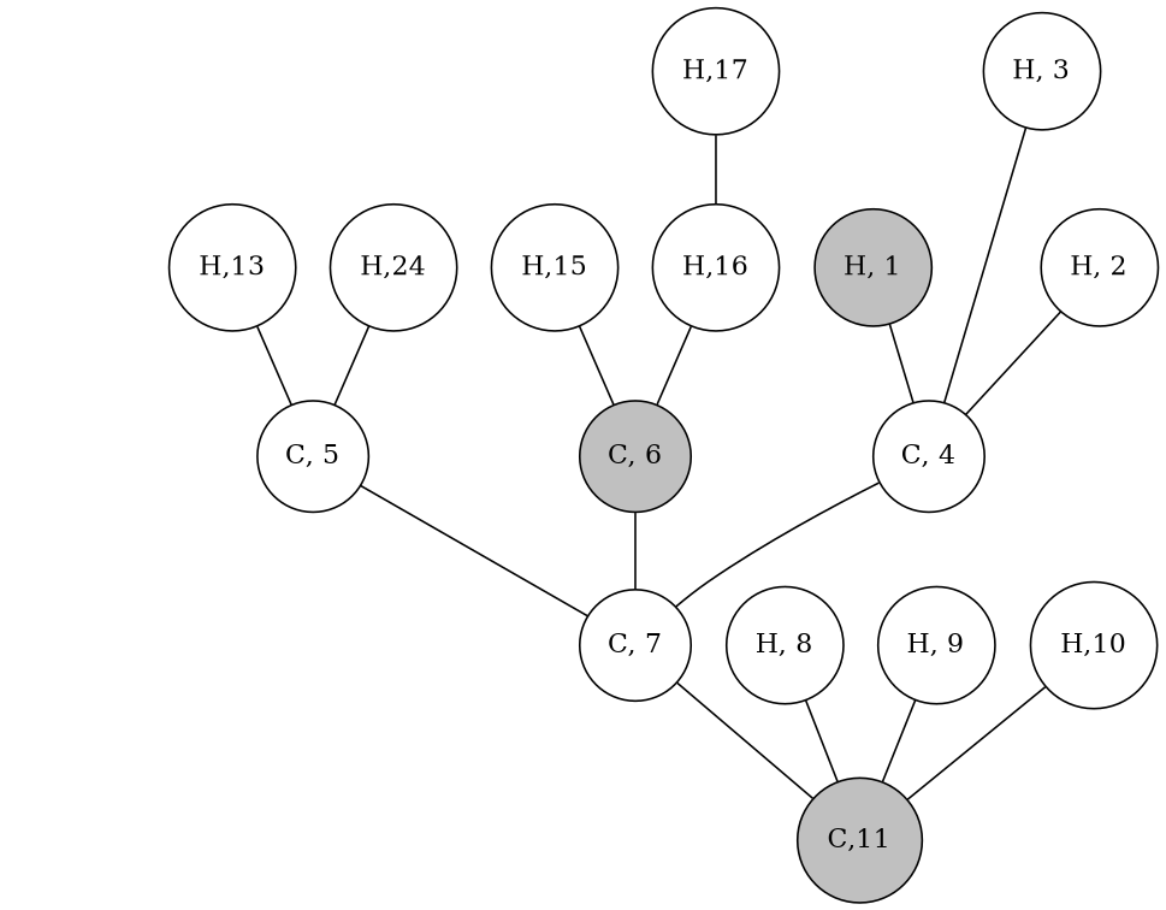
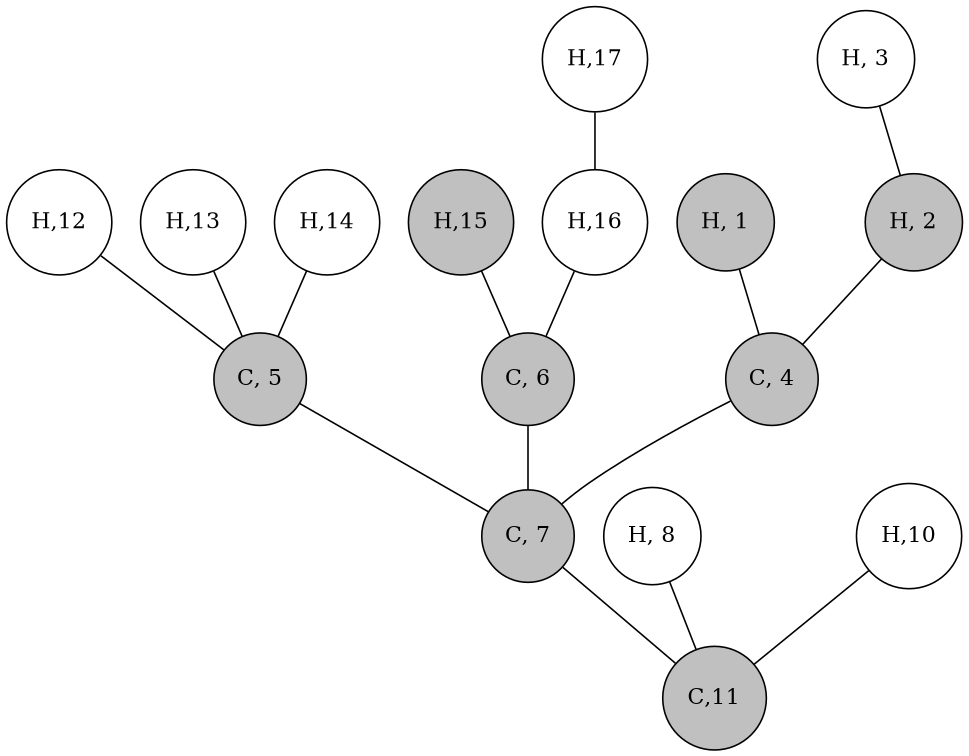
  graph {
    shape=square
    node [fillcolor=white shape=circle style=filled]
    n1 [fillcolor=grey label="H, 1"]
-   n2 [label="C, 4"]
-   n3 [label="C, 7"]
-   n4 [label="H, 2"]
+   n2 [fillcolor=grey label="C, 4"]
+   n3 [fillcolor=grey label="C, 7"]
+   n4 [fillcolor=grey label="H, 2"]
    n5 [label="H, 3"]
    n6 [fillcolor=grey label="C,11"]
-   n7 [label="C, 5"]
+   n7 [fillcolor=grey label="C, 5"]
    n8 [fillcolor=grey label="C, 6"]
    n9 [label="H, 8"]
-   n10 [label="H, 9"]
    n11 [label="H,10"]
+   n12 [label="H,12"]
    n13 [label="H,13"]
-   n14 [label="H,24"]
-   n15 [label="H,15"]
+   n14 [label="H,14"]
+   n15 [fillcolor=grey label="H,15"]
    n16 [label="H,16"]
    n17 [label="H,17"]
    n1 -- n2
    n2 -- n3
    n3 -- n6
    n4 -- n2
-   n5 -- n2
+   n5 -- n4
    n7 -- n3
    n8 -- n3
    n9 -- n6
-   n10 -- n6
    n11 -- n6
+   n12 -- n7
    n13 -- n7
    n14 -- n7
    n15 -- n8
    n16 -- n8
    n17 -- n16
  }
